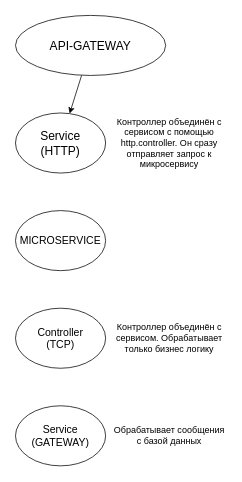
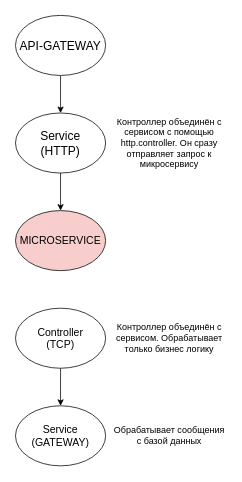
  <mxCell id="0" />
  <mxCell id="1" parent="0" />
  <mxCell id="2" value="" style="edgeStyle=none;html=1;" edge="1" parent="1" source="3" target="5"><mxGeometry relative="1" as="geometry" /></mxCell>
- <mxCell id="3" value="&lt;font style=&quot;font-size: 16px;&quot;&gt;API-GATEWAY&lt;/font&gt;" style="ellipse;whiteSpace=wrap;html=1;" vertex="1" parent="1"><mxGeometry x="20" y="20" width="200" height="80" as="geometry" /></mxCell>
+ <mxCell id="3" value="&lt;font style=&quot;font-size: 16px;&quot;&gt;API-GATEWAY&lt;/font&gt;" style="ellipse;whiteSpace=wrap;html=1;" vertex="1" parent="1"><mxGeometry x="20" y="20" width="120" height="80" as="geometry" /></mxCell>
+ <mxCell id="4" value="" style="edgeStyle=none;html=1;" edge="1" parent="1" source="5" target="7"><mxGeometry relative="1" as="geometry" /></mxCell>
  <mxCell id="5" value="&lt;font style=&quot;font-size: 16px;&quot;&gt;Service&lt;/font&gt;&lt;div&gt;&lt;font style=&quot;font-size: 16px;&quot;&gt;(HTTP)&lt;/font&gt;&lt;/div&gt;" style="ellipse;whiteSpace=wrap;html=1;" vertex="1" parent="1"><mxGeometry x="20" y="150" width="120" height="80" as="geometry" /></mxCell>
  <mxCell id="6" value="Контроллер объединён с сервисом с помощью http.controller. Он сразу отправляет запрос к микросервису" style="text;html=1;align=center;verticalAlign=middle;whiteSpace=wrap;rounded=0;" vertex="1" parent="1"><mxGeometry x="150" y="150" width="150" height="80" as="geometry" /></mxCell>
- <mxCell id="7" value="&lt;font style=&quot;font-size: 14px;&quot;&gt;MICROSERVICE&lt;/font&gt;" style="ellipse;whiteSpace=wrap;html=1;" vertex="1" parent="1"><mxGeometry x="20" y="280" width="120" height="80" as="geometry" /></mxCell>
+ <mxCell id="7" value="&lt;font style=&quot;font-size: 14px;&quot;&gt;MICROSERVICE&lt;/font&gt;" style="ellipse;whiteSpace=wrap;html=1;fillColor=#f8cecc;" vertex="1" parent="1"><mxGeometry x="20" y="280" width="120" height="80" as="geometry" /></mxCell>
+ <mxCell id="8" value="" style="edgeStyle=none;html=1;" edge="1" parent="1" source="9" target="11"><mxGeometry relative="1" as="geometry" /></mxCell>
  <mxCell id="9" value="&lt;font style=&quot;font-size: 14px;&quot;&gt;Controller&lt;/font&gt;&lt;div&gt;&lt;span style=&quot;font-size: 14px;&quot;&gt;(TCP)&lt;/span&gt;&lt;/div&gt;" style="ellipse;whiteSpace=wrap;html=1;" vertex="1" parent="1"><mxGeometry x="20" y="410" width="120" height="80" as="geometry" /></mxCell>
  <mxCell id="10" value="Контроллер объединён с сервисом. Обрабатывает только бизнес логику" style="text;html=1;align=center;verticalAlign=middle;whiteSpace=wrap;rounded=0;" vertex="1" parent="1"><mxGeometry x="150" y="410" width="150" height="80" as="geometry" /></mxCell>
  <mxCell id="11" value="&lt;font style=&quot;font-size: 14px;&quot;&gt;Service&lt;/font&gt;&lt;div&gt;&lt;span style=&quot;font-size: 14px;&quot;&gt;(GATEWAY)&lt;/span&gt;&lt;/div&gt;" style="ellipse;whiteSpace=wrap;html=1;" vertex="1" parent="1"><mxGeometry x="20" y="540" width="120" height="80" as="geometry" /></mxCell>
  <mxCell id="12" value="Обрабатывает сообщения с базой данных" style="text;html=1;align=center;verticalAlign=middle;whiteSpace=wrap;rounded=0;" vertex="1" parent="1"><mxGeometry x="150" y="540" width="150" height="80" as="geometry" /></mxCell>
